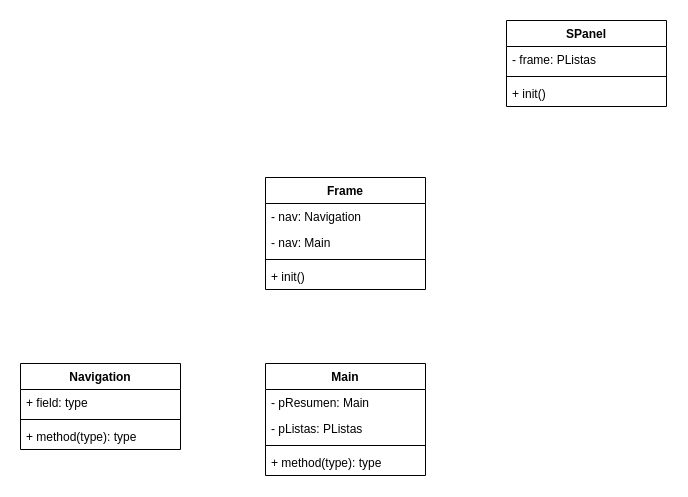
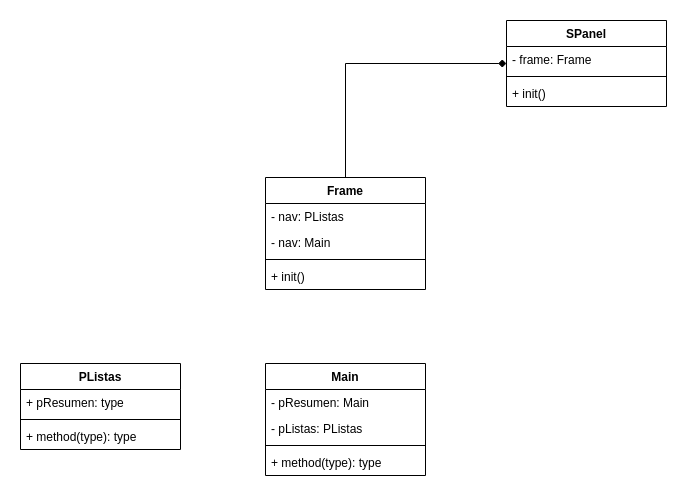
  <mxCell id="0" />
  <mxCell id="1" parent="0" />
+ <mxCell id="2" style="edgeStyle=orthogonalEdgeStyle;rounded=0;orthogonalLoop=1;jettySize=auto;html=1;startArrow=diamond;startFill=1;endArrow=none;endFill=0;" edge="1" parent="1" source="3" target="7"><mxGeometry relative="1" as="geometry" /></mxCell>
  <mxCell id="3" value="SPanel" style="swimlane;fontStyle=1;align=center;verticalAlign=top;childLayout=stackLayout;horizontal=1;startSize=26;horizontalStack=0;resizeParent=1;resizeParentMax=0;resizeLast=0;collapsible=1;marginBottom=0;" vertex="1" parent="1"><mxGeometry x="506" y="20" width="160" height="86" as="geometry" /></mxCell>
- <mxCell id="4" value="- frame: PListas" style="text;strokeColor=none;fillColor=none;align=left;verticalAlign=top;spacingLeft=4;spacingRight=4;overflow=hidden;rotatable=0;points=[[0,0.5],[1,0.5]];portConstraint=eastwest;" vertex="1" parent="3"><mxGeometry y="26" width="160" height="26" as="geometry" /></mxCell>
+ <mxCell id="4" value="- frame: Frame" style="text;strokeColor=none;fillColor=none;align=left;verticalAlign=top;spacingLeft=4;spacingRight=4;overflow=hidden;rotatable=0;points=[[0,0.5],[1,0.5]];portConstraint=eastwest;" vertex="1" parent="3"><mxGeometry y="26" width="160" height="26" as="geometry" /></mxCell>
  <mxCell id="5" value="" style="line;strokeWidth=1;fillColor=none;align=left;verticalAlign=middle;spacingTop=-1;spacingLeft=3;spacingRight=3;rotatable=0;labelPosition=right;points=[];portConstraint=eastwest;" vertex="1" parent="3"><mxGeometry y="52" width="160" height="8" as="geometry" /></mxCell>
  <mxCell id="6" value="+ init()" style="text;strokeColor=none;fillColor=none;align=left;verticalAlign=top;spacingLeft=4;spacingRight=4;overflow=hidden;rotatable=0;points=[[0,0.5],[1,0.5]];portConstraint=eastwest;" vertex="1" parent="3"><mxGeometry y="60" width="160" height="26" as="geometry" /></mxCell>
  <mxCell id="7" value="Frame" style="swimlane;fontStyle=1;align=center;verticalAlign=top;childLayout=stackLayout;horizontal=1;startSize=26;horizontalStack=0;resizeParent=1;resizeParentMax=0;resizeLast=0;collapsible=1;marginBottom=0;" vertex="1" parent="1"><mxGeometry x="265" y="177" width="160" height="112" as="geometry" /></mxCell>
- <mxCell id="8" value="- nav: Navigation" style="text;strokeColor=none;fillColor=none;align=left;verticalAlign=top;spacingLeft=4;spacingRight=4;overflow=hidden;rotatable=0;points=[[0,0.5],[1,0.5]];portConstraint=eastwest;" vertex="1" parent="7"><mxGeometry y="26" width="160" height="26" as="geometry" /></mxCell>
+ <mxCell id="8" value="- nav: PListas" style="text;strokeColor=none;fillColor=none;align=left;verticalAlign=top;spacingLeft=4;spacingRight=4;overflow=hidden;rotatable=0;points=[[0,0.5],[1,0.5]];portConstraint=eastwest;" vertex="1" parent="7"><mxGeometry y="26" width="160" height="26" as="geometry" /></mxCell>
  <mxCell id="9" value="- nav: Main" style="text;strokeColor=none;fillColor=none;align=left;verticalAlign=top;spacingLeft=4;spacingRight=4;overflow=hidden;rotatable=0;points=[[0,0.5],[1,0.5]];portConstraint=eastwest;" vertex="1" parent="7"><mxGeometry y="52" width="160" height="26" as="geometry" /></mxCell>
  <mxCell id="10" value="" style="line;strokeWidth=1;fillColor=none;align=left;verticalAlign=middle;spacingTop=-1;spacingLeft=3;spacingRight=3;rotatable=0;labelPosition=right;points=[];portConstraint=eastwest;" vertex="1" parent="7"><mxGeometry y="78" width="160" height="8" as="geometry" /></mxCell>
  <mxCell id="11" value="+ init()" style="text;strokeColor=none;fillColor=none;align=left;verticalAlign=top;spacingLeft=4;spacingRight=4;overflow=hidden;rotatable=0;points=[[0,0.5],[1,0.5]];portConstraint=eastwest;" vertex="1" parent="7"><mxGeometry y="86" width="160" height="26" as="geometry" /></mxCell>
- <mxCell id="12" value="Navigation" style="swimlane;fontStyle=1;align=center;verticalAlign=top;childLayout=stackLayout;horizontal=1;startSize=26;horizontalStack=0;resizeParent=1;resizeParentMax=0;resizeLast=0;collapsible=1;marginBottom=0;" vertex="1" parent="1"><mxGeometry x="20" y="363" width="160" height="86" as="geometry" /></mxCell>
- <mxCell id="13" value="+ field: type" style="text;strokeColor=none;fillColor=none;align=left;verticalAlign=top;spacingLeft=4;spacingRight=4;overflow=hidden;rotatable=0;points=[[0,0.5],[1,0.5]];portConstraint=eastwest;" vertex="1" parent="12"><mxGeometry y="26" width="160" height="26" as="geometry" /></mxCell>
+ <mxCell id="12" value="PListas" style="swimlane;fontStyle=1;align=center;verticalAlign=top;childLayout=stackLayout;horizontal=1;startSize=26;horizontalStack=0;resizeParent=1;resizeParentMax=0;resizeLast=0;collapsible=1;marginBottom=0;" vertex="1" parent="1"><mxGeometry x="20" y="363" width="160" height="86" as="geometry" /></mxCell>
+ <mxCell id="13" value="+ pResumen: type" style="text;strokeColor=none;fillColor=none;align=left;verticalAlign=top;spacingLeft=4;spacingRight=4;overflow=hidden;rotatable=0;points=[[0,0.5],[1,0.5]];portConstraint=eastwest;" vertex="1" parent="12"><mxGeometry y="26" width="160" height="26" as="geometry" /></mxCell>
  <mxCell id="14" value="" style="line;strokeWidth=1;fillColor=none;align=left;verticalAlign=middle;spacingTop=-1;spacingLeft=3;spacingRight=3;rotatable=0;labelPosition=right;points=[];portConstraint=eastwest;" vertex="1" parent="12"><mxGeometry y="52" width="160" height="8" as="geometry" /></mxCell>
  <mxCell id="15" value="+ method(type): type" style="text;strokeColor=none;fillColor=none;align=left;verticalAlign=top;spacingLeft=4;spacingRight=4;overflow=hidden;rotatable=0;points=[[0,0.5],[1,0.5]];portConstraint=eastwest;" vertex="1" parent="12"><mxGeometry y="60" width="160" height="26" as="geometry" /></mxCell>
  <mxCell id="16" value="Main" style="swimlane;fontStyle=1;align=center;verticalAlign=top;childLayout=stackLayout;horizontal=1;startSize=26;horizontalStack=0;resizeParent=1;resizeParentMax=0;resizeLast=0;collapsible=1;marginBottom=0;" vertex="1" parent="1"><mxGeometry x="265" y="363" width="160" height="112" as="geometry" /></mxCell>
  <mxCell id="17" value="- pResumen: Main" style="text;strokeColor=none;fillColor=none;align=left;verticalAlign=top;spacingLeft=4;spacingRight=4;overflow=hidden;rotatable=0;points=[[0,0.5],[1,0.5]];portConstraint=eastwest;" vertex="1" parent="16"><mxGeometry y="26" width="160" height="26" as="geometry" /></mxCell>
  <mxCell id="18" value="- pListas: PListas" style="text;strokeColor=none;fillColor=none;align=left;verticalAlign=top;spacingLeft=4;spacingRight=4;overflow=hidden;rotatable=0;points=[[0,0.5],[1,0.5]];portConstraint=eastwest;" vertex="1" parent="16"><mxGeometry y="52" width="160" height="26" as="geometry" /></mxCell>
  <mxCell id="19" value="" style="line;strokeWidth=1;fillColor=none;align=left;verticalAlign=middle;spacingTop=-1;spacingLeft=3;spacingRight=3;rotatable=0;labelPosition=right;points=[];portConstraint=eastwest;" vertex="1" parent="16"><mxGeometry y="78" width="160" height="8" as="geometry" /></mxCell>
  <mxCell id="20" value="+ method(type): type" style="text;strokeColor=none;fillColor=none;align=left;verticalAlign=top;spacingLeft=4;spacingRight=4;overflow=hidden;rotatable=0;points=[[0,0.5],[1,0.5]];portConstraint=eastwest;" vertex="1" parent="16"><mxGeometry y="86" width="160" height="26" as="geometry" /></mxCell>
